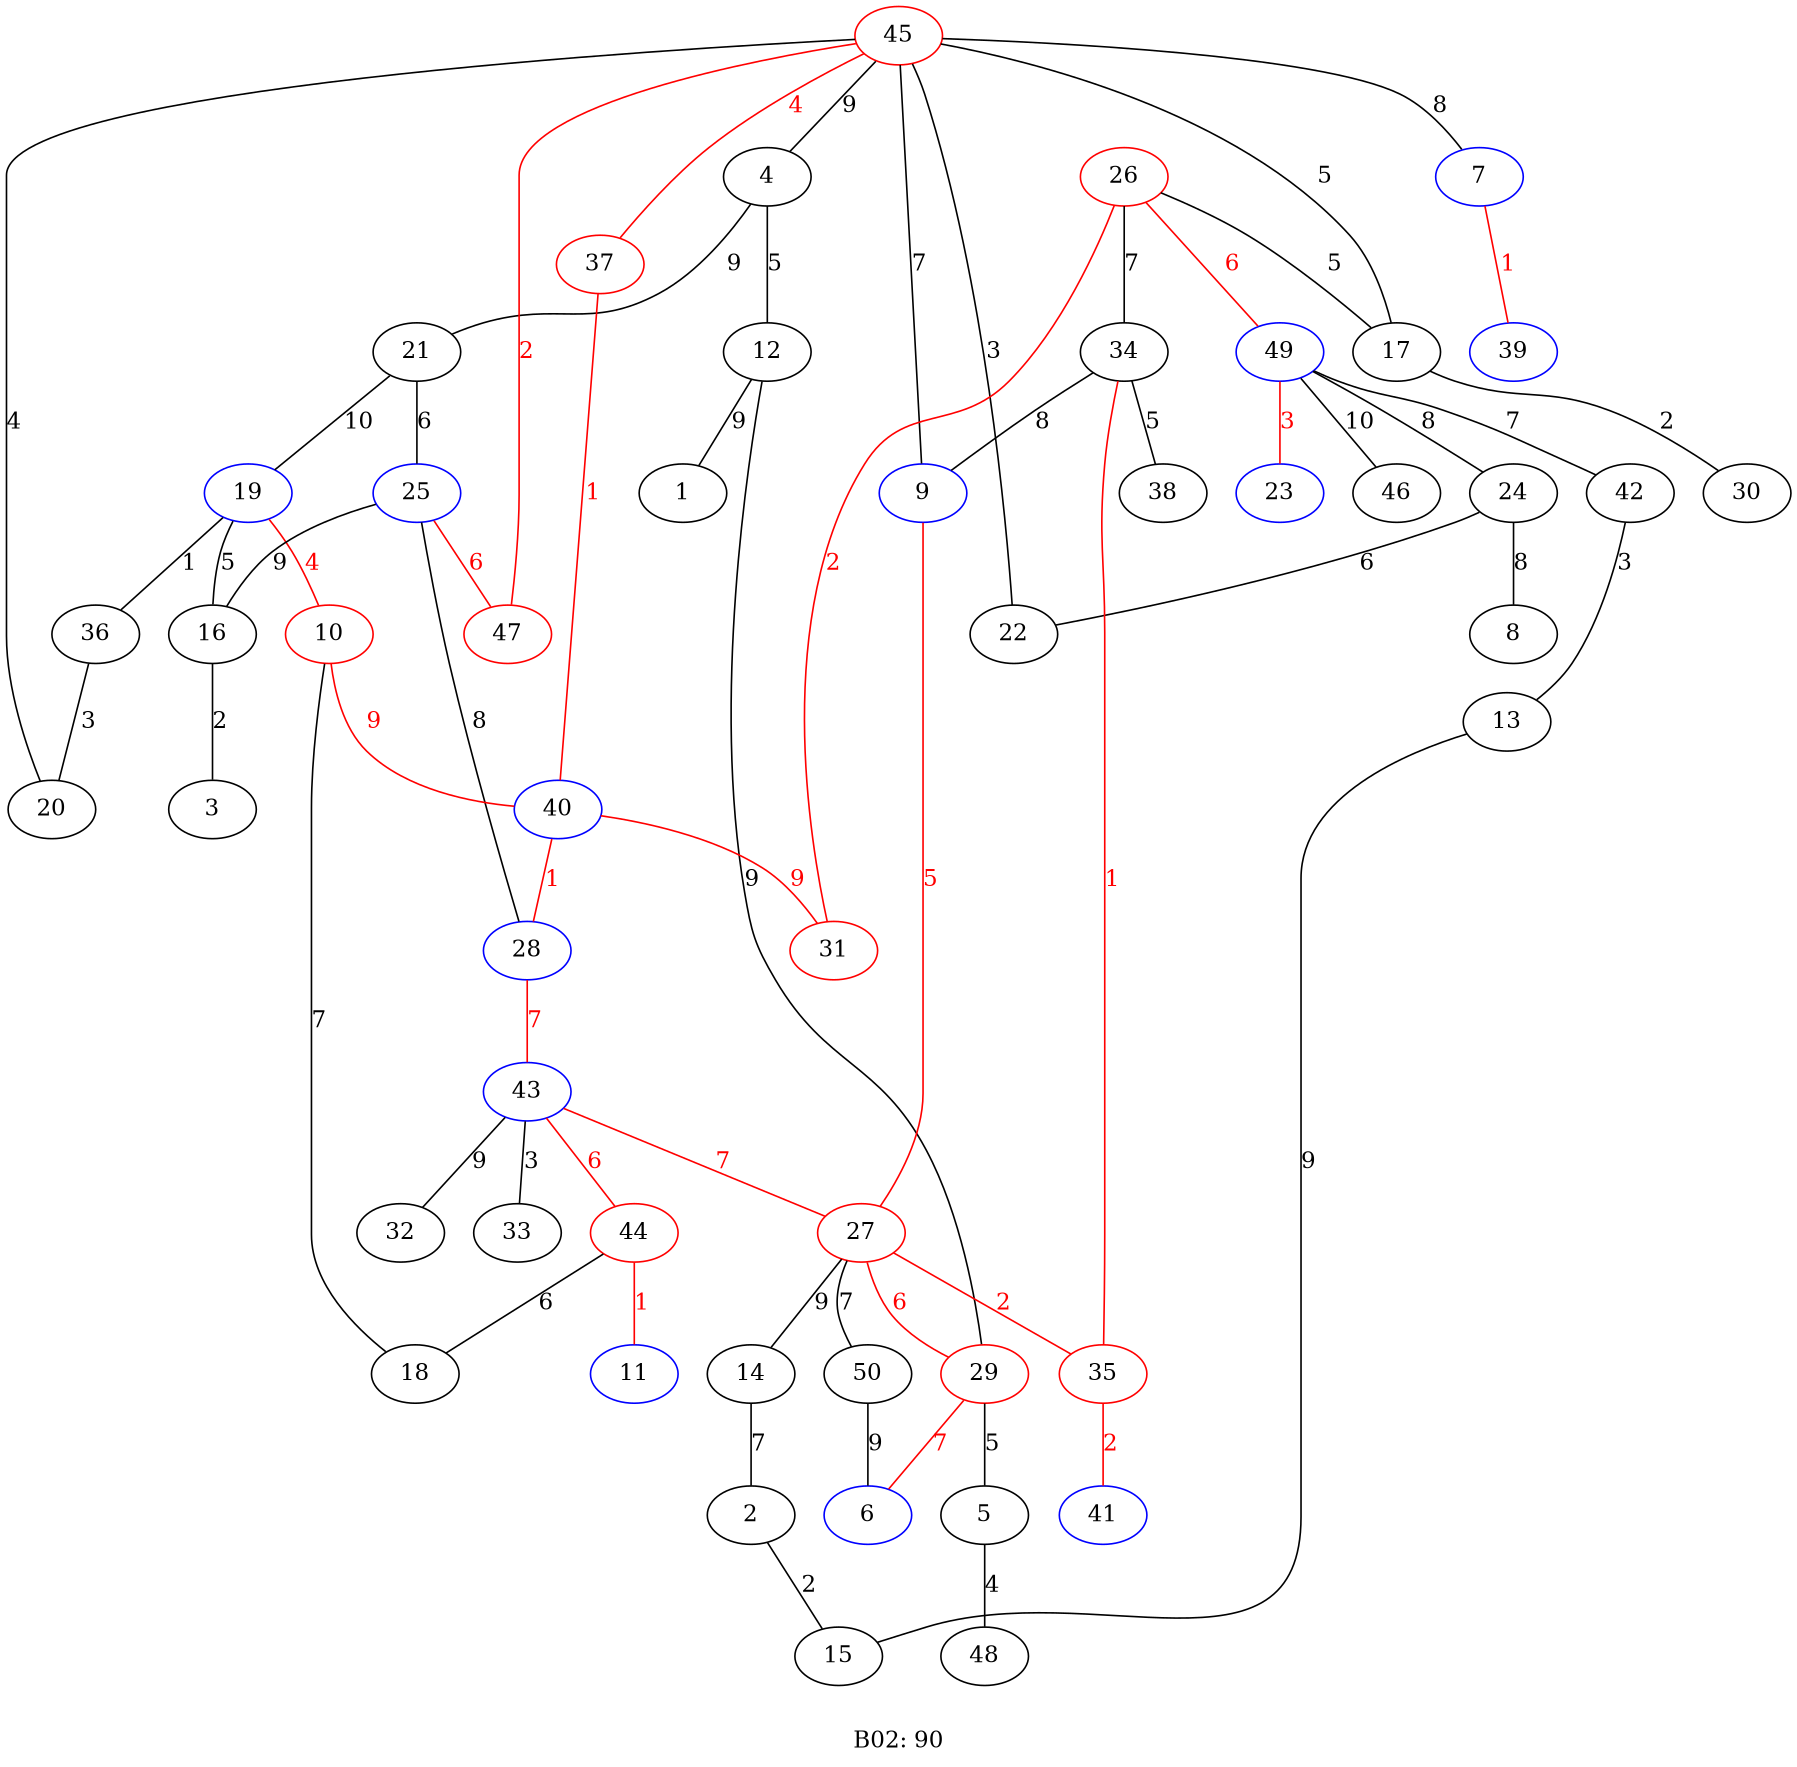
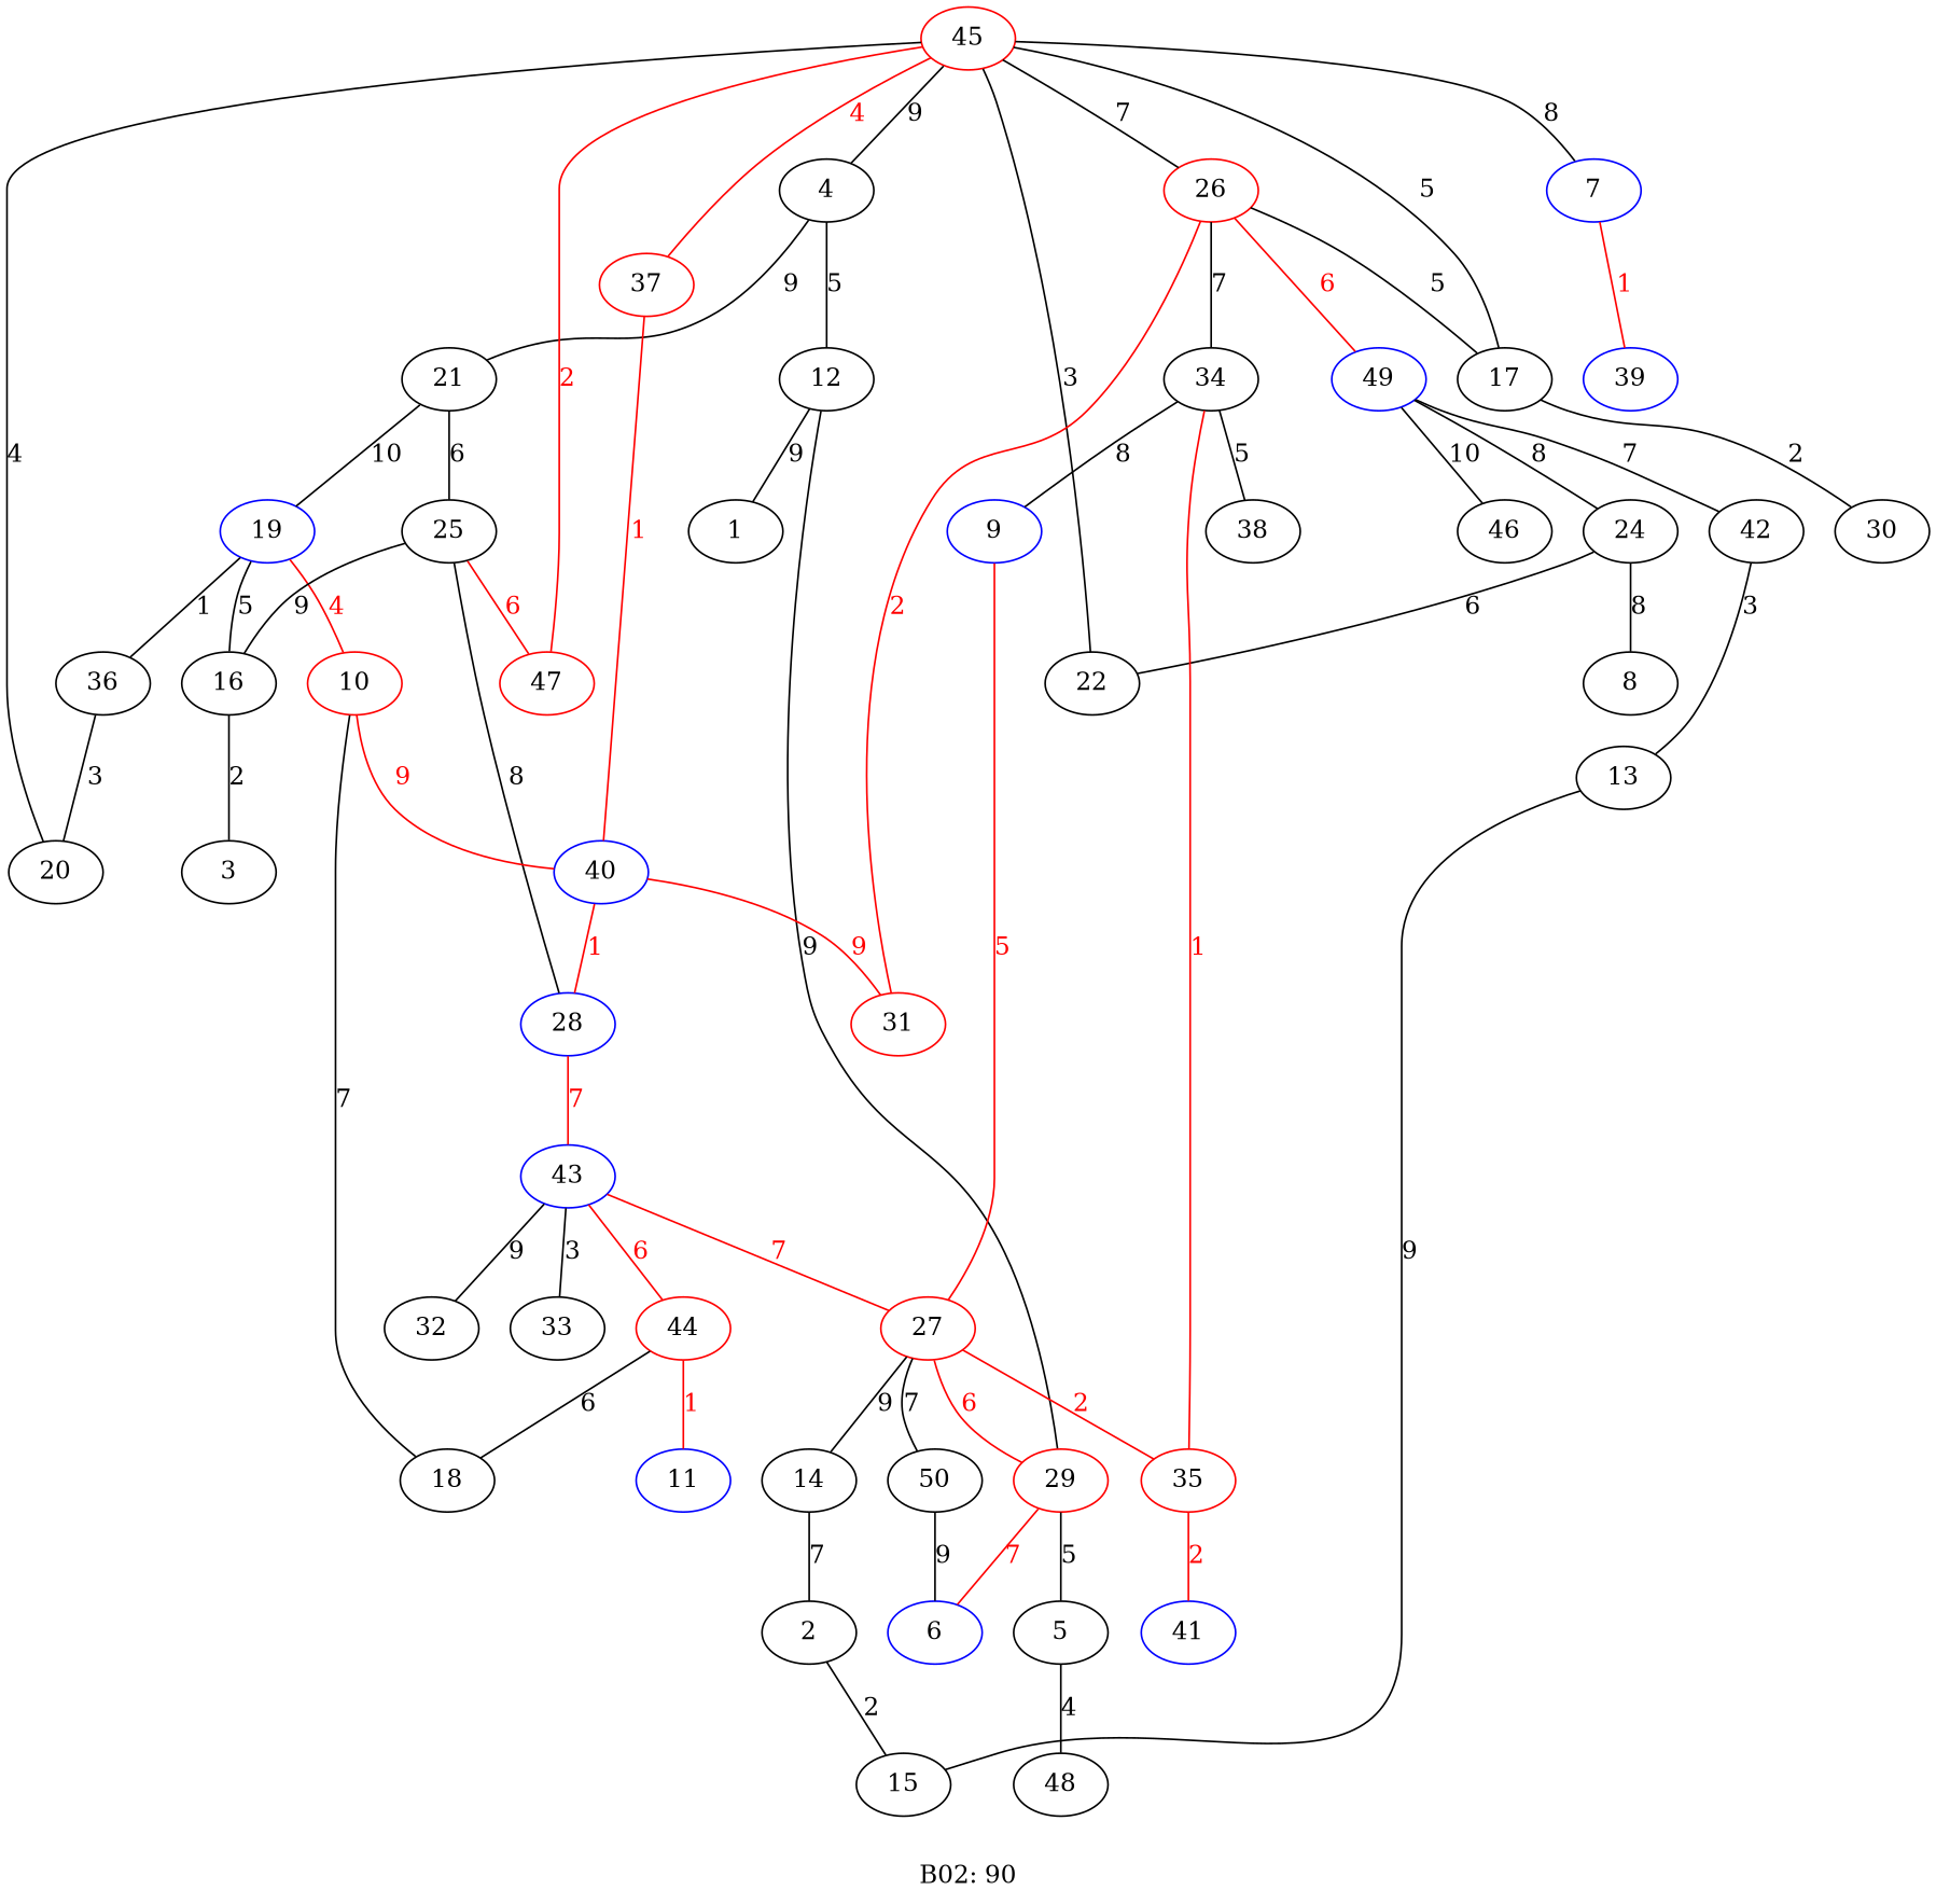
  strict graph {
    label="B02: 90"
    2
    15
    4
    12
    21
    1
    29 [color=red]
    19 [color=blue]
-   25 [color=blue]
+   25 [color=black]
    5
    48
    6 [color=blue]
    7 [color=blue]
    39 [color=blue]
    35 [color=red]
    41 [color=blue]
    9 [color=blue]
    27 [color=red]
    14
    50
    10 [color=red]
    18
    40 [color=blue]
    31 [color=red]
    28 [color=blue]
    11 [color=blue]
    13
    16
    3
    17
    30
    36
    20
    47 [color=red]
-   23 [color=blue]
    24
    8
    22
    45 [color=red]
    26 [color=red]
    34
    49 [color=blue]
    38
    42
    46
    43 [color=blue]
    32
    33
    44 [color=red]
    37 [color=red]
    2 -- 15 [label=2]
    4 -- 12 [label=5]
    4 -- 21 [label=9]
    12 -- 1 [label=9]
    12 -- 29 [label=9]
    21 -- 19 [label=10]
    21 -- 25 [label=6]
    29 -- 5 [label=5]
    29 -- 6 [color=red fontcolor=red label=7]
    19 -- 10 [color=red fontcolor=red label=4]
    19 -- 16 [label=5]
    19 -- 36 [label=1]
    25 -- 28 [label=8]
    25 -- 16 [label=9]
    25 -- 47 [color=red fontcolor=red label=6]
    5 -- 48 [label=4]
    7 -- 39 [color=red fontcolor=red label=1]
    35 -- 41 [color=red fontcolor=red label=2]
    9 -- 27 [color=red fontcolor=red label=5]
    27 -- 29 [color=red fontcolor=red label=6]
    27 -- 35 [color=red fontcolor=red label=2]
    27 -- 14 [label=9]
    27 -- 50 [label=7]
    14 -- 2 [label=7]
    50 -- 6 [label=9]
    10 -- 18 [label=7]
    10 -- 40 [color=red fontcolor=red label=9]
    40 -- 31 [color=red fontcolor=red label=9]
    40 -- 28 [color=red fontcolor=red label=1]
    28 -- 43 [color=red fontcolor=red label=7]
    13 -- 15 [label=9]
    16 -- 3 [label=2]
    17 -- 30 [label=2]
    36 -- 20 [label=3]
    47 -- 45 [color=red fontcolor=red label=2]
    24 -- 8 [label=8]
    24 -- 22 [label=6]
    45 -- 4 [label=9]
    45 -- 7 [label=8]
    45 -- 17 [label=5]
    45 -- 20 [label=4]
    45 -- 22 [label=3]
-   45 -- 9 [label=7]
+   45 -- 26 [label=7]
    45 -- 37 [color=red fontcolor=red label=4]
    26 -- 31 [color=red fontcolor=red label=2]
    26 -- 17 [label=5]
    26 -- 34 [label=7]
    26 -- 49 [color=red fontcolor=red label=6]
    34 -- 35 [color=red fontcolor=red label=1]
    34 -- 9 [label=8]
    34 -- 38 [label=5]
-   49 -- 23 [color=red fontcolor=red label=3]
    49 -- 24 [label=8]
    49 -- 42 [label=7]
    49 -- 46 [label=10]
    42 -- 13 [label=3]
    43 -- 27 [color=red fontcolor=red label=7]
    43 -- 32 [label=9]
    43 -- 33 [label=3]
    43 -- 44 [color=red fontcolor=red label=6]
    44 -- 18 [label=6]
    44 -- 11 [color=red fontcolor=red label=1]
    37 -- 40 [color=red fontcolor=red label=1]
  }
